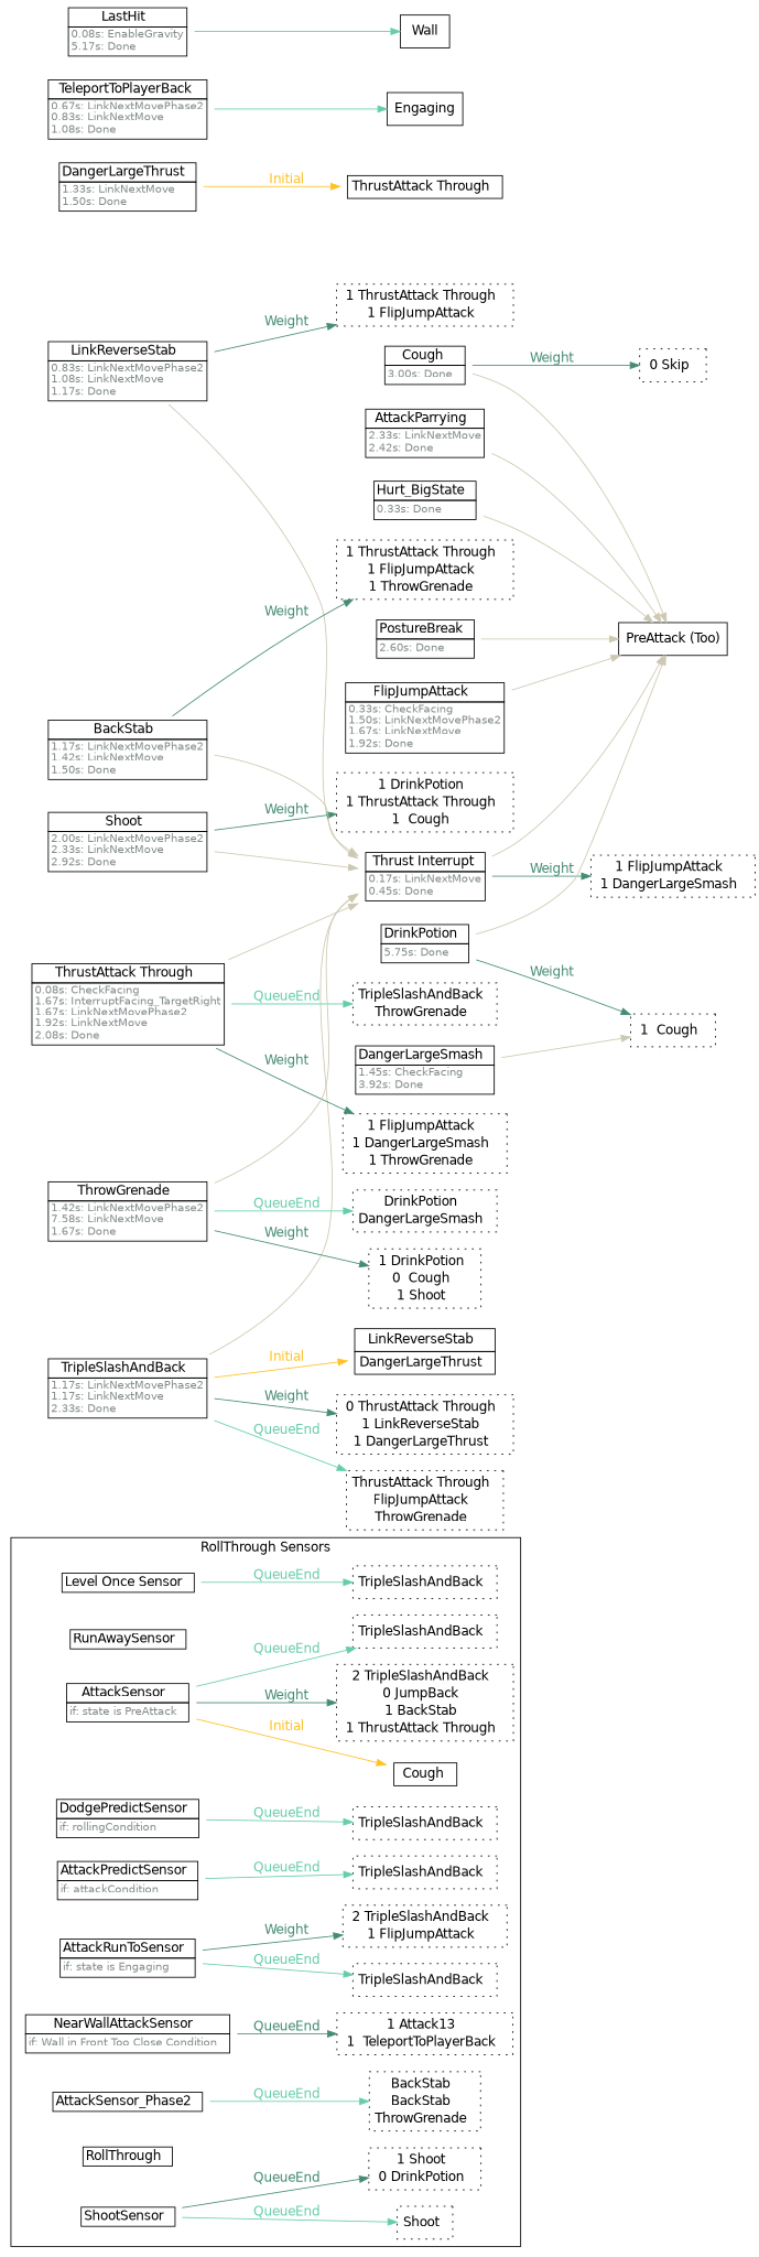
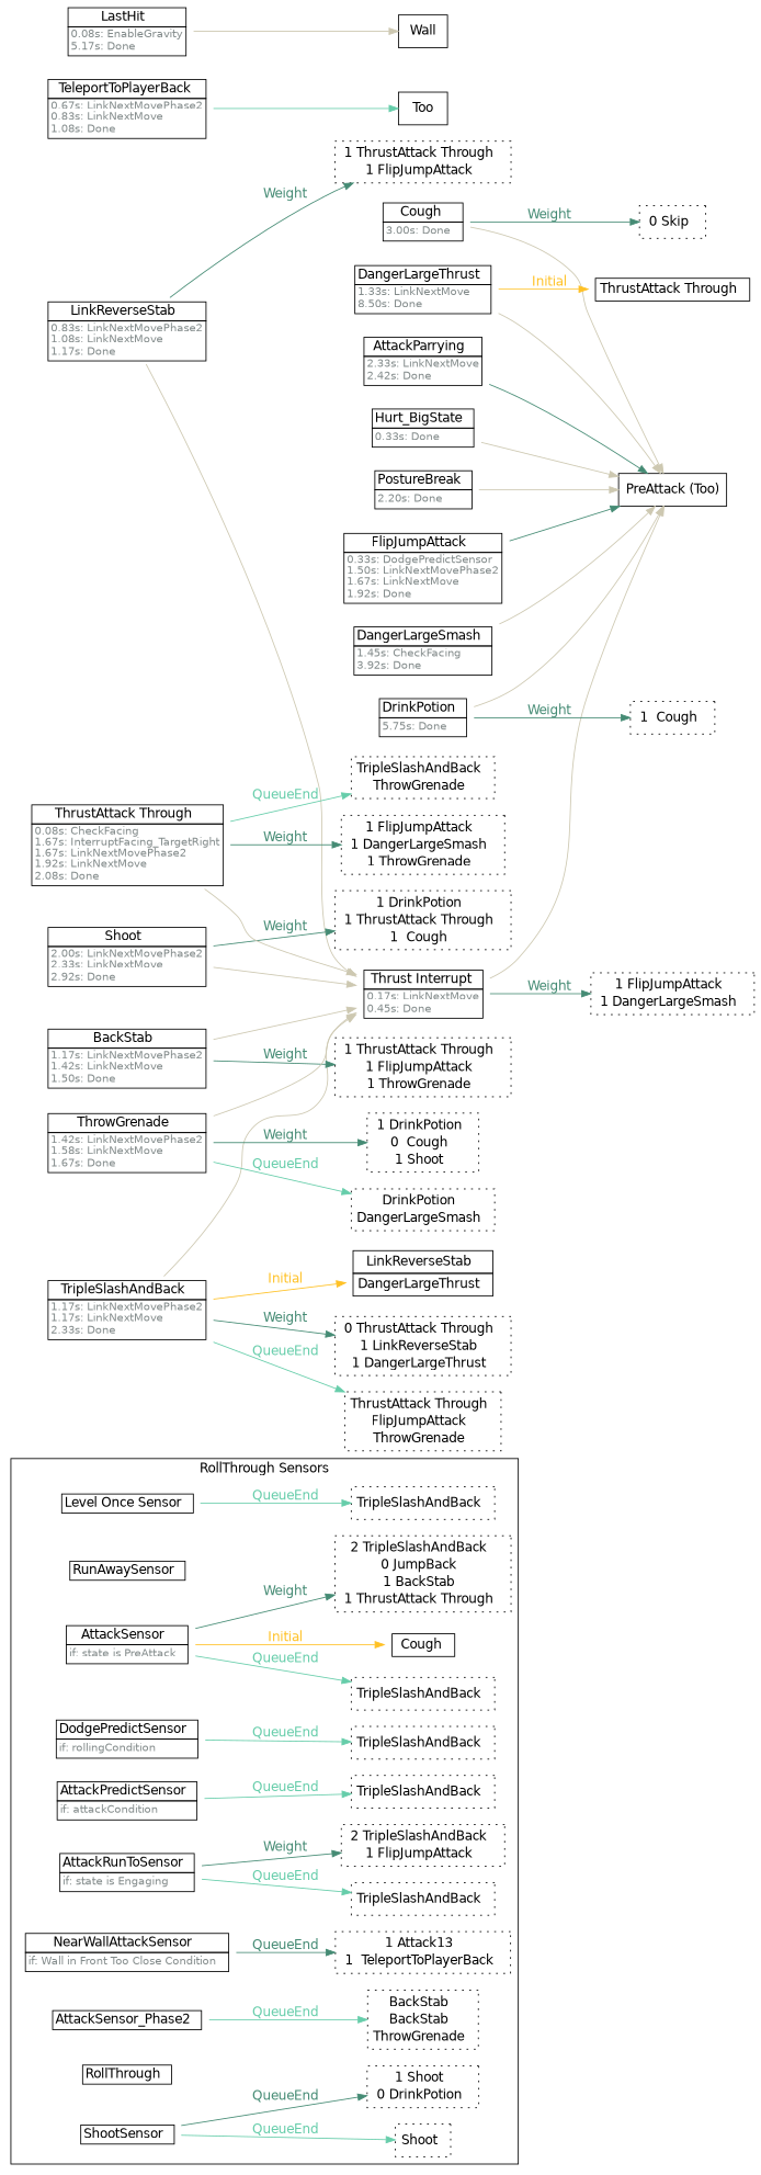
  strict digraph {
    rankdir=LR
    node [fontname=Helvetica shape=plaintext]
    edge [color=cornsilk3 fontcolor=cornsilk3 fontname=Helvetica]
    n1 [label=<<TABLE border="0" cellspacing="0" cellborder="1" cellpadding="2"><TR><TD>Level Once Sensor  </TD></TR></TABLE>>]
    n2 [label=<<TABLE border="0" cellspacing="0" cellborder="0" cellpadding="2"><TR><TD>TripleSlashAndBack  </TD></TR></TABLE>> margin=0.05 shape=box style=dotted]
    n3 [label=<<TABLE border="0" cellspacing="0" cellborder="1" cellpadding="2"><TR><TD>RunAwaySensor  </TD></TR></TABLE>>]
    n4 [label=<<TABLE border="0" cellspacing="0" cellborder="1" cellpadding="2"><TR><TD>AttackSensor  </TD></TR><TR><TD align="left" balign="left"><FONT point-size="12" color="azure4">if: state is PreAttack</FONT>  </TD></TR></TABLE>>]
    n5 [label=<<TABLE border="0" cellspacing="0" cellborder="0" cellpadding="2"><TR><TD>TripleSlashAndBack  </TD></TR></TABLE>> margin=0.05 shape=box style=dotted]
    n6 [label=<<TABLE border="0" cellspacing="0" cellborder="1" cellpadding="4"><TR><TD> Cough  </TD></TR></TABLE>>]
    n7 [label=<<TABLE border="0" cellspacing="0" cellborder="0" cellpadding="2"><TR><TD>2 TripleSlashAndBack  </TD></TR><TR><TD>0 JumpBack  </TD></TR><TR><TD>1 BackStab  </TD></TR><TR><TD>1 ThrustAttack Through  </TD></TR></TABLE>> shape=box style=dotted]
    n8 [label=<<TABLE border="0" cellspacing="0" cellborder="1" cellpadding="2"><TR><TD>DodgePredictSensor  </TD></TR><TR><TD align="left" balign="left"><FONT point-size="12" color="azure4">if: rollingCondition</FONT>  </TD></TR></TABLE>>]
    n9 [label=<<TABLE border="0" cellspacing="0" cellborder="0" cellpadding="2"><TR><TD>TripleSlashAndBack  </TD></TR></TABLE>> margin=0.05 shape=box style=dotted]
    n10 [label=<<TABLE border="0" cellspacing="0" cellborder="1" cellpadding="2"><TR><TD>AttackPredictSensor  </TD></TR><TR><TD align="left" balign="left"><FONT point-size="12" color="azure4">if: attackCondition</FONT>  </TD></TR></TABLE>>]
    n11 [label=<<TABLE border="0" cellspacing="0" cellborder="0" cellpadding="2"><TR><TD>TripleSlashAndBack  </TD></TR></TABLE>> margin=0.05 shape=box style=dotted]
    n12 [label=<<TABLE border="0" cellspacing="0" cellborder="1" cellpadding="2"><TR><TD>AttackRunToSensor  </TD></TR><TR><TD align="left" balign="left"><FONT point-size="12" color="azure4">if: state is Engaging</FONT>  </TD></TR></TABLE>>]
    n13 [label=<<TABLE border="0" cellspacing="0" cellborder="0" cellpadding="2"><TR><TD>TripleSlashAndBack  </TD></TR></TABLE>> margin=0.05 shape=box style=dotted]
    n14 [label=<<TABLE border="0" cellspacing="0" cellborder="0" cellpadding="2"><TR><TD>2 TripleSlashAndBack  </TD></TR><TR><TD>1 FlipJumpAttack  </TD></TR></TABLE>> shape=box style=dotted]
    n15 [label=<<TABLE border="0" cellspacing="0" cellborder="1" cellpadding="2"><TR><TD>NearWallAttackSensor  </TD></TR><TR><TD align="left" balign="left"><FONT point-size="12" color="azure4">if: Wall in Front Too Close Condition</FONT>  </TD></TR></TABLE>>]
    n16 [label=<<TABLE border="0" cellspacing="0" cellborder="0" cellpadding="2"><TR><TD>1 Attack13  </TD></TR><TR><TD>1  TeleportToPlayerBack  </TD></TR></TABLE>> shape=box style=dotted]
    n17 [label=<<TABLE border="0" cellspacing="0" cellborder="1" cellpadding="2"><TR><TD>AttackSensor_Phase2  </TD></TR></TABLE>>]
    n18 [label=<<TABLE border="0" cellspacing="0" cellborder="0" cellpadding="2"><TR><TD>BackStab  </TD></TR><TR><TD>BackStab  </TD></TR><TR><TD>ThrowGrenade  </TD></TR></TABLE>> margin=0.05 shape=box style=dotted]
    n19 [label=<<TABLE border="0" cellspacing="0" cellborder="1" cellpadding="2"><TR><TD>RollThrough  </TD></TR></TABLE>>]
    n20 [label=<<TABLE border="0" cellspacing="0" cellborder="1" cellpadding="2"><TR><TD>ShootSensor  </TD></TR></TABLE>>]
    n21 [label=<<TABLE border="0" cellspacing="0" cellborder="0" cellpadding="2"><TR><TD>Shoot  </TD></TR></TABLE>> margin=0.05 shape=box style=dotted]
    n22 [label=<<TABLE border="0" cellspacing="0" cellborder="0" cellpadding="2"><TR><TD>1 Shoot  </TD></TR><TR><TD>0 DrinkPotion  </TD></TR></TABLE>> shape=box style=dotted]
    n23 [label=<<TABLE border="0" cellspacing="0" cellborder="1" cellpadding="2"><TR><TD>TripleSlashAndBack  </TD></TR><TR><TD align="left" balign="left"><FONT point-size="12" color="azure4">1.17s: LinkNextMovePhase2<br/>1.17s: LinkNextMove<br/>2.33s: Done</FONT>  </TD></TR></TABLE>>]
    n24 [label=<<TABLE border="0" cellspacing="0" cellborder="1" cellpadding="2"><TR><TD> Thrust Interrupt  </TD></TR><TR><TD align="left" balign="left"><FONT point-size="12" color="azure4">0.17s: LinkNextMove<br/>0.45s: Done</FONT>  </TD></TR></TABLE>>]
    n25 [label=<<TABLE border="0" cellspacing="0" cellborder="0" cellpadding="2"><TR><TD>ThrustAttack Through  </TD></TR><TR><TD>FlipJumpAttack  </TD></TR><TR><TD>ThrowGrenade  </TD></TR></TABLE>> margin=0.05 shape=box style=dotted]
    n26 [label=<<TABLE border="0" cellspacing="0" cellborder="1" cellpadding="4"><TR><TD>LinkReverseStab  </TD></TR><TR><TD>DangerLargeThrust  </TD></TR></TABLE>>]
    n27 [label=<<TABLE border="0" cellspacing="0" cellborder="0" cellpadding="2"><TR><TD>0 ThrustAttack Through  </TD></TR><TR><TD>1 LinkReverseStab  </TD></TR><TR><TD>1 DangerLargeThrust  </TD></TR></TABLE>> shape=box style=dotted]
    n28 [label="PreAttack (Too)" shape=box]
    n29 [label=<<TABLE border="0" cellspacing="0" cellborder="0" cellpadding="2"><TR><TD>1 FlipJumpAttack  </TD></TR><TR><TD>1 DangerLargeSmash  </TD></TR></TABLE>> shape=box style=dotted]
    n30 [label=<<TABLE border="0" cellspacing="0" cellborder="1" cellpadding="2"><TR><TD> Cough  </TD></TR><TR><TD align="left" balign="left"><FONT point-size="12" color="azure4">3.00s: Done</FONT>  </TD></TR></TABLE>>]
    n31 [label=<<TABLE border="0" cellspacing="0" cellborder="0" cellpadding="2"><TR><TD>0 Skip  </TD></TR></TABLE>> shape=box style=dotted]
-   n32 [label=<<TABLE border="0" cellspacing="0" cellborder="1" cellpadding="2"><TR><TD>DangerLargeThrust  </TD></TR><TR><TD align="left" balign="left"><FONT point-size="12" color="azure4">1.33s: LinkNextMove<br/>1.50s: Done</FONT>  </TD></TR></TABLE>>]
+   n32 [label=<<TABLE border="0" cellspacing="0" cellborder="1" cellpadding="2"><TR><TD>DangerLargeThrust  </TD></TR><TR><TD align="left" balign="left"><FONT point-size="12" color="azure4">1.33s: LinkNextMove<br/>8.50s: Done</FONT>  </TD></TR></TABLE>>]
    n33 [label=<<TABLE border="0" cellspacing="0" cellborder="1" cellpadding="4"><TR><TD>ThrustAttack Through  </TD></TR></TABLE>>]
    n34 [label=<<TABLE border="0" cellspacing="0" cellborder="1" cellpadding="2"><TR><TD>LinkReverseStab  </TD></TR><TR><TD align="left" balign="left"><FONT point-size="12" color="azure4">0.83s: LinkNextMovePhase2<br/>1.08s: LinkNextMove<br/>1.17s: Done</FONT>  </TD></TR></TABLE>>]
    n35 [label=<<TABLE border="0" cellspacing="0" cellborder="0" cellpadding="2"><TR><TD>1 ThrustAttack Through  </TD></TR><TR><TD>1 FlipJumpAttack  </TD></TR></TABLE>> shape=box style=dotted]
    n36 [label=<<TABLE border="0" cellspacing="0" cellborder="1" cellpadding="2"><TR><TD>Shoot  </TD></TR><TR><TD align="left" balign="left"><FONT point-size="12" color="azure4">2.00s: LinkNextMovePhase2<br/>2.33s: LinkNextMove<br/>2.92s: Done</FONT>  </TD></TR></TABLE>>]
    n37 [label=<<TABLE border="0" cellspacing="0" cellborder="0" cellpadding="2"><TR><TD>1 DrinkPotion  </TD></TR><TR><TD>1 ThrustAttack Through  </TD></TR><TR><TD>1  Cough  </TD></TR></TABLE>> shape=box style=dotted]
    n38 [label=<<TABLE border="0" cellspacing="0" cellborder="1" cellpadding="2"><TR><TD>ThrustAttack Through  </TD></TR><TR><TD align="left" balign="left"><FONT point-size="12" color="azure4">0.08s: CheckFacing<br/>1.67s: InterruptFacing_TargetRight<br/>1.67s: LinkNextMovePhase2<br/>1.92s: LinkNextMove<br/>2.08s: Done</FONT>  </TD></TR></TABLE>>]
    n39 [label=<<TABLE border="0" cellspacing="0" cellborder="0" cellpadding="2"><TR><TD>TripleSlashAndBack  </TD></TR><TR><TD>ThrowGrenade  </TD></TR></TABLE>> margin=0.05 shape=box style=dotted]
    n40 [label=<<TABLE border="0" cellspacing="0" cellborder="0" cellpadding="2"><TR><TD>1 FlipJumpAttack  </TD></TR><TR><TD>1 DangerLargeSmash  </TD></TR><TR><TD>1 ThrowGrenade  </TD></TR></TABLE>> shape=box style=dotted]
-   n41 [label=<<TABLE border="0" cellspacing="0" cellborder="1" cellpadding="2"><TR><TD>FlipJumpAttack  </TD></TR><TR><TD align="left" balign="left"><FONT point-size="12" color="azure4">0.33s: CheckFacing<br/>1.50s: LinkNextMovePhase2<br/>1.67s: LinkNextMove<br/>1.92s: Done</FONT>  </TD></TR></TABLE>>]
+   n41 [label=<<TABLE border="0" cellspacing="0" cellborder="1" cellpadding="2"><TR><TD>FlipJumpAttack  </TD></TR><TR><TD align="left" balign="left"><FONT point-size="12" color="azure4">0.33s: DodgePredictSensor<br/>1.50s: LinkNextMovePhase2<br/>1.67s: LinkNextMove<br/>1.92s: Done</FONT>  </TD></TR></TABLE>>]
    n42 [label=<<TABLE border="0" cellspacing="0" cellborder="1" cellpadding="2"><TR><TD>DangerLargeSmash  </TD></TR><TR><TD align="left" balign="left"><FONT point-size="12" color="azure4">1.45s: CheckFacing<br/>3.92s: Done</FONT>  </TD></TR></TABLE>>]
    n43 [label=<<TABLE border="0" cellspacing="0" cellborder="1" cellpadding="2"><TR><TD>BackStab  </TD></TR><TR><TD align="left" balign="left"><FONT point-size="12" color="azure4">1.17s: LinkNextMovePhase2<br/>1.42s: LinkNextMove<br/>1.50s: Done</FONT>  </TD></TR></TABLE>>]
    n44 [label=<<TABLE border="0" cellspacing="0" cellborder="0" cellpadding="2"><TR><TD>1 ThrustAttack Through  </TD></TR><TR><TD>1 FlipJumpAttack  </TD></TR><TR><TD>1 ThrowGrenade  </TD></TR></TABLE>> shape=box style=dotted]
-   n45 [label=<<TABLE border="0" cellspacing="0" cellborder="1" cellpadding="2"><TR><TD>ThrowGrenade  </TD></TR><TR><TD align="left" balign="left"><FONT point-size="12" color="azure4">1.42s: LinkNextMovePhase2<br/>7.58s: LinkNextMove<br/>1.67s: Done</FONT>  </TD></TR></TABLE>>]
+   n45 [label=<<TABLE border="0" cellspacing="0" cellborder="1" cellpadding="2"><TR><TD>ThrowGrenade  </TD></TR><TR><TD align="left" balign="left"><FONT point-size="12" color="azure4">1.42s: LinkNextMovePhase2<br/>1.58s: LinkNextMove<br/>1.67s: Done</FONT>  </TD></TR></TABLE>>]
    n46 [label=<<TABLE border="0" cellspacing="0" cellborder="0" cellpadding="2"><TR><TD>DrinkPotion  </TD></TR><TR><TD>DangerLargeSmash  </TD></TR></TABLE>> margin=0.05 shape=box style=dotted]
    n47 [label=<<TABLE border="0" cellspacing="0" cellborder="0" cellpadding="2"><TR><TD>1 DrinkPotion  </TD></TR><TR><TD>0  Cough  </TD></TR><TR><TD>1 Shoot  </TD></TR></TABLE>> shape=box style=dotted]
    n48 [label=<<TABLE border="0" cellspacing="0" cellborder="1" cellpadding="2"><TR><TD>DrinkPotion  </TD></TR><TR><TD align="left" balign="left"><FONT point-size="12" color="azure4">5.75s: Done</FONT>  </TD></TR></TABLE>>]
    n49 [label=<<TABLE border="0" cellspacing="0" cellborder="0" cellpadding="2"><TR><TD>1  Cough  </TD></TR></TABLE>> shape=box style=dotted]
    n50 [label=<<TABLE border="0" cellspacing="0" cellborder="1" cellpadding="2"><TR><TD> TeleportToPlayerBack  </TD></TR><TR><TD align="left" balign="left"><FONT point-size="12" color="azure4">0.67s: LinkNextMovePhase2<br/>0.83s: LinkNextMove<br/>1.08s: Done</FONT>  </TD></TR></TABLE>>]
-   Engaging [shape=box]
+   Engaging [shape=box label=Too]
    n52 [label=<<TABLE border="0" cellspacing="0" cellborder="1" cellpadding="2"><TR><TD>AttackParrying  </TD></TR><TR><TD align="left" balign="left"><FONT point-size="12" color="azure4">2.33s: LinkNextMove<br/>2.42s: Done</FONT>  </TD></TR></TABLE>>]
    n53 [label=<<TABLE border="0" cellspacing="0" cellborder="1" cellpadding="2"><TR><TD>Hurt_BigState  </TD></TR><TR><TD align="left" balign="left"><FONT point-size="12" color="azure4">0.33s: Done</FONT>  </TD></TR></TABLE>>]
    n54 [label=<<TABLE border="0" cellspacing="0" cellborder="1" cellpadding="2"><TR><TD>LastHit  </TD></TR><TR><TD align="left" balign="left"><FONT point-size="12" color="azure4">0.08s: EnableGravity<br/>5.17s: Done</FONT>  </TD></TR></TABLE>>]
    n55 [label=Wall shape=box]
-   n56 [label=<<TABLE border="0" cellspacing="0" cellborder="1" cellpadding="2"><TR><TD>PostureBreak  </TD></TR><TR><TD align="left" balign="left"><FONT point-size="12" color="azure4">2.60s: Done</FONT>  </TD></TR></TABLE>>]
+   n56 [label=<<TABLE border="0" cellspacing="0" cellborder="1" cellpadding="2"><TR><TD>PostureBreak  </TD></TR><TR><TD align="left" balign="left"><FONT point-size="12" color="azure4">2.20s: Done</FONT>  </TD></TR></TABLE>>]
    subgraph cluster_1 {
      fontname=Helvetica
      label="RollThrough Sensors"
      rank=sink
      n1
      n2
      n3
      n4
      n5
      n6
      n7
      n8
      n9
      n10
      n11
      n12
      n13
      n14
      n15
      n16
      n17
      n18
      n19
      n20
      n21
      n22
    }
    n1 -> n2 [color=aquamarine3 fontcolor=aquamarine3 label=QueueEnd]
    n4 -> n5 [color=aquamarine3 fontcolor=aquamarine3 label=QueueEnd]
    n4 -> n6 [color=goldenrod1 fontcolor=goldenrod1 label=Initial]
    n4 -> n7 [color=aquamarine4 fontcolor=aquamarine4 label=Weight]
    n8 -> n9 [color=aquamarine3 fontcolor=aquamarine3 label=QueueEnd]
    n10 -> n11 [color=aquamarine3 fontcolor=aquamarine3 label=QueueEnd]
    n12 -> n13 [color=aquamarine3 fontcolor=aquamarine3 label=QueueEnd]
    n12 -> n14 [color=aquamarine4 fontcolor=aquamarine4 label=Weight]
    n15 -> n16 [color=aquamarine4 fontcolor=aquamarine4 label=QueueEnd]
    n17 -> n18 [color=aquamarine3 fontcolor=aquamarine3 label=QueueEnd]
    n20 -> n21 [color=aquamarine3 fontcolor=aquamarine3 label=QueueEnd]
    n20 -> n22 [color=aquamarine4 fontcolor=aquamarine4 label=QueueEnd]
    n23 -> n24
    n23 -> n25 [color=aquamarine3 fontcolor=aquamarine3 label=QueueEnd]
    n23 -> n26 [color=goldenrod1 fontcolor=goldenrod1 label=Initial]
    n23 -> n27 [color=aquamarine4 fontcolor=aquamarine4 label=Weight]
    n24 -> n28
    n24 -> n29 [color=aquamarine4 fontcolor=aquamarine4 label=Weight]
    n30 -> n28
    n30 -> n31 [color=aquamarine4 fontcolor=aquamarine4 label=Weight]
+   n32 -> n28
    n32 -> n33 [color=goldenrod1 fontcolor=goldenrod1 label=Initial]
    n34 -> n24
    n34 -> n35 [color=aquamarine4 fontcolor=aquamarine4 label=Weight]
    n36 -> n24
    n36 -> n37 [color=aquamarine4 fontcolor=aquamarine4 label=Weight]
    n38 -> n24
    n38 -> n39 [color=aquamarine3 fontcolor=aquamarine3 label=QueueEnd]
    n38 -> n40 [color=aquamarine4 fontcolor=aquamarine4 label=Weight]
-   n41 -> n28
-   n42 -> n49
+   n41 -> n28 [color=aquamarine4]
+   n42 -> n28
    n43 -> n24
    n43 -> n44 [color=aquamarine4 fontcolor=aquamarine4 label=Weight]
    n45 -> n24
    n45 -> n46 [color=aquamarine3 fontcolor=aquamarine3 label=QueueEnd]
    n45 -> n47 [color=aquamarine4 fontcolor=aquamarine4 label=Weight]
    n48 -> n28
    n48 -> n49 [color=aquamarine4 fontcolor=aquamarine4 label=Weight]
    n50 -> Engaging [color=aquamarine3]
-   n52 -> n28
+   n52 -> n28 [color=aquamarine4]
    n53 -> n28
-   n54 -> n55 [color=aquamarine3]
+   n54 -> n55
    n56 -> n28
  }
